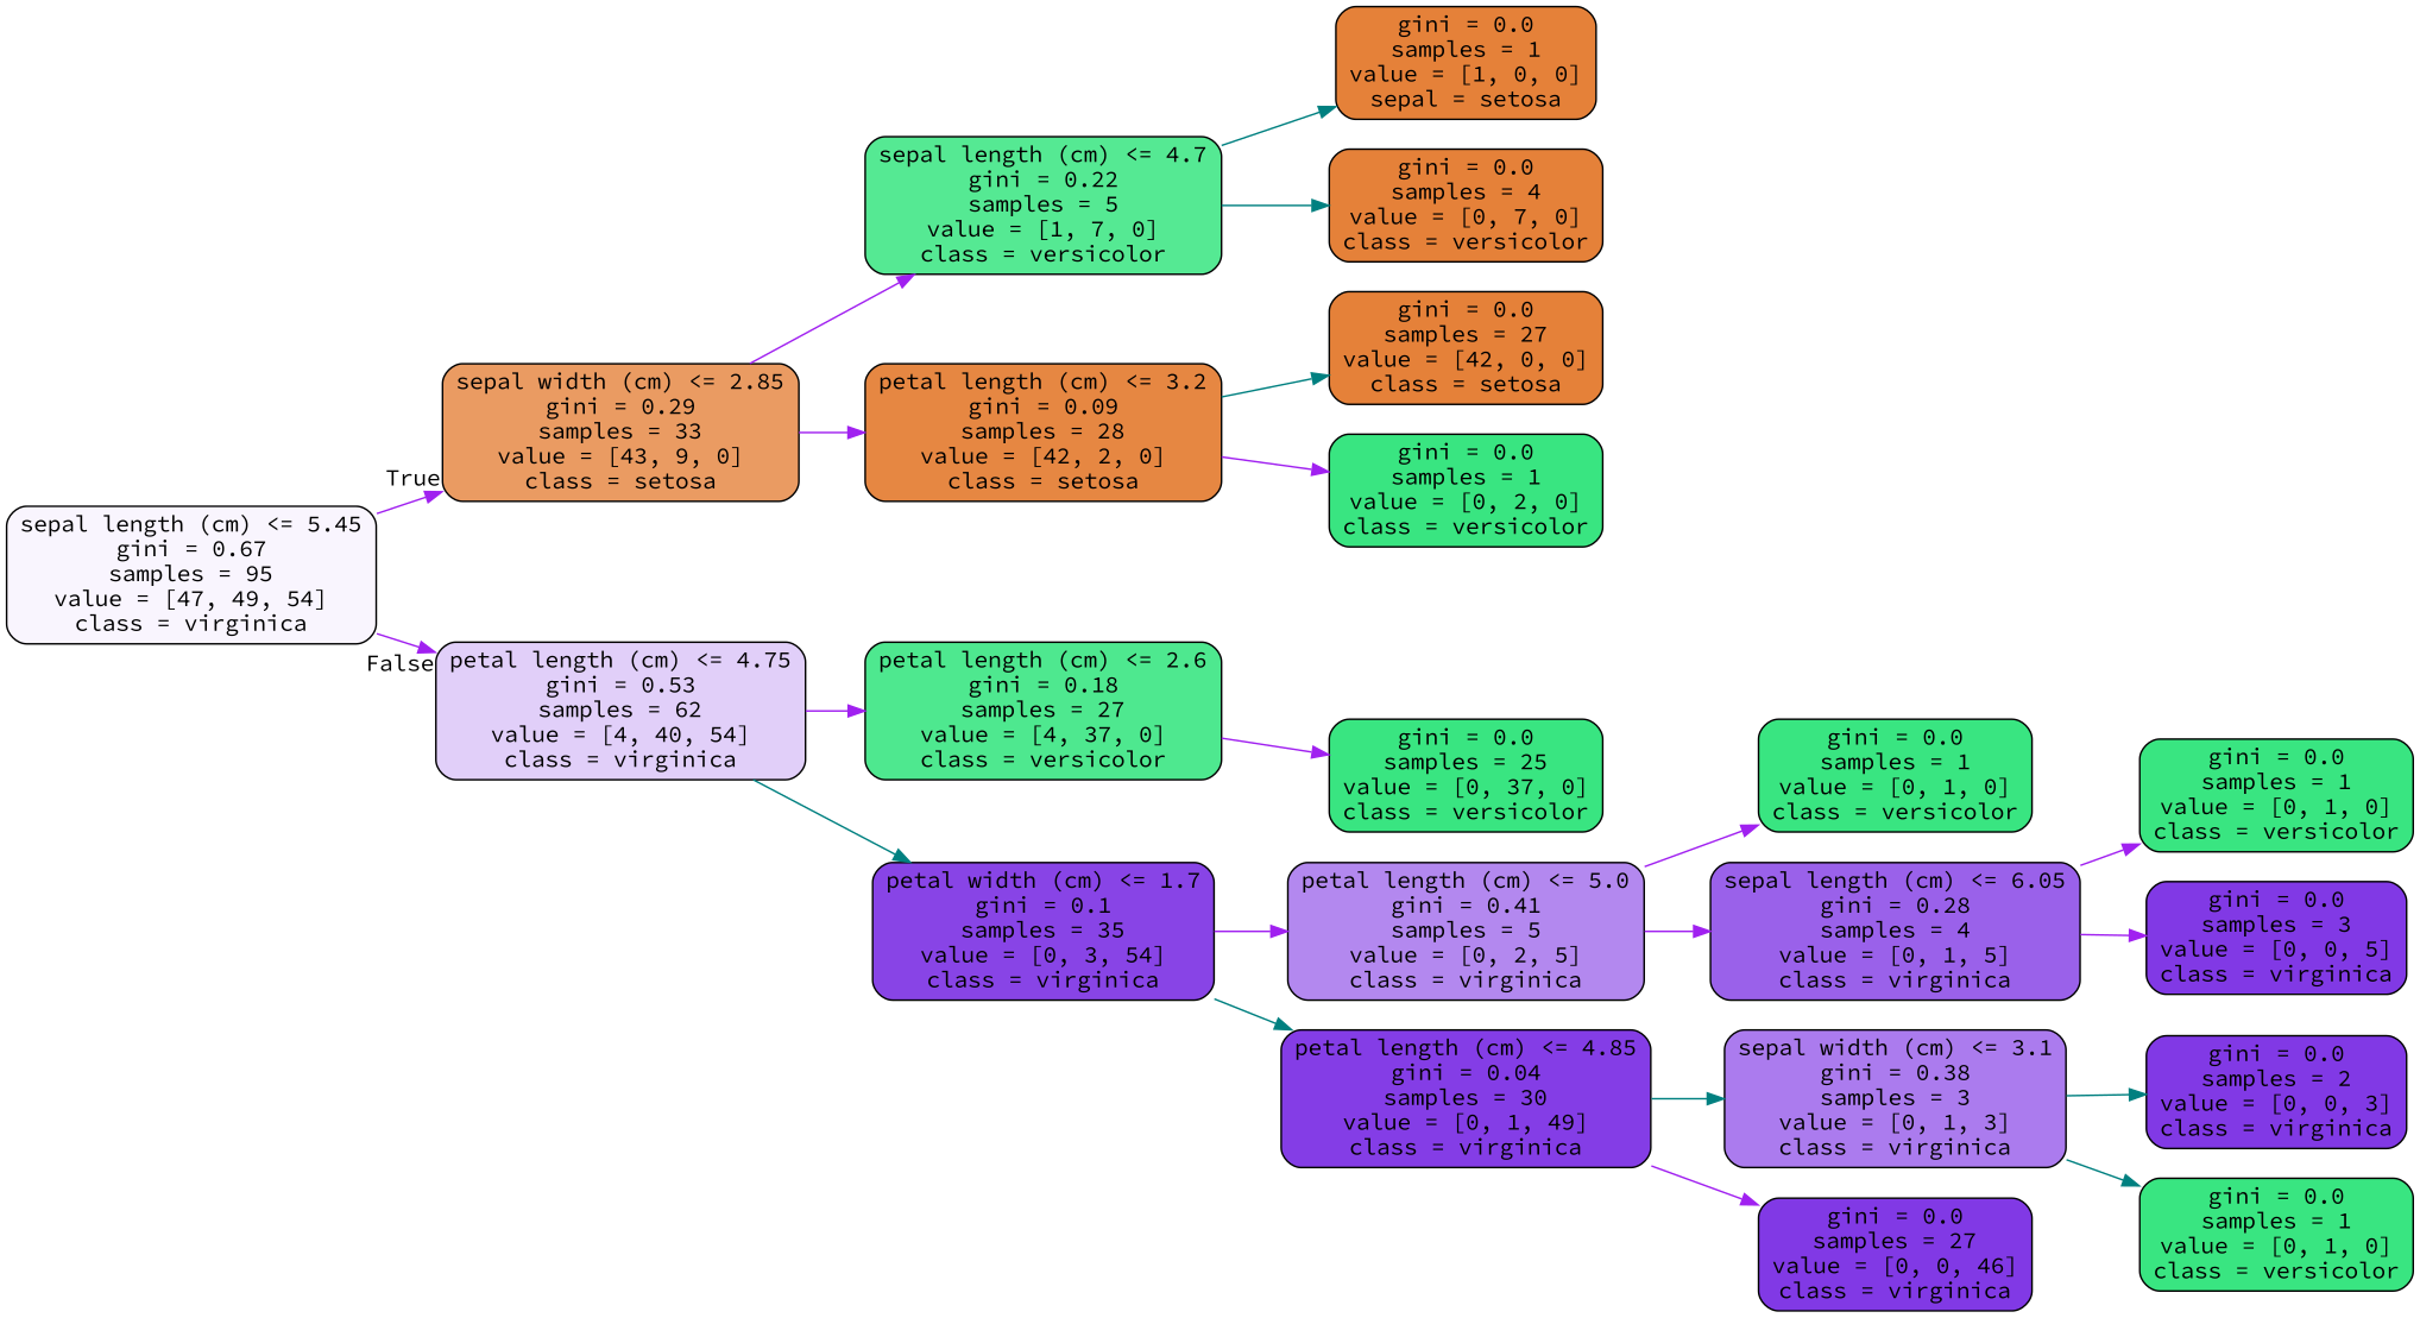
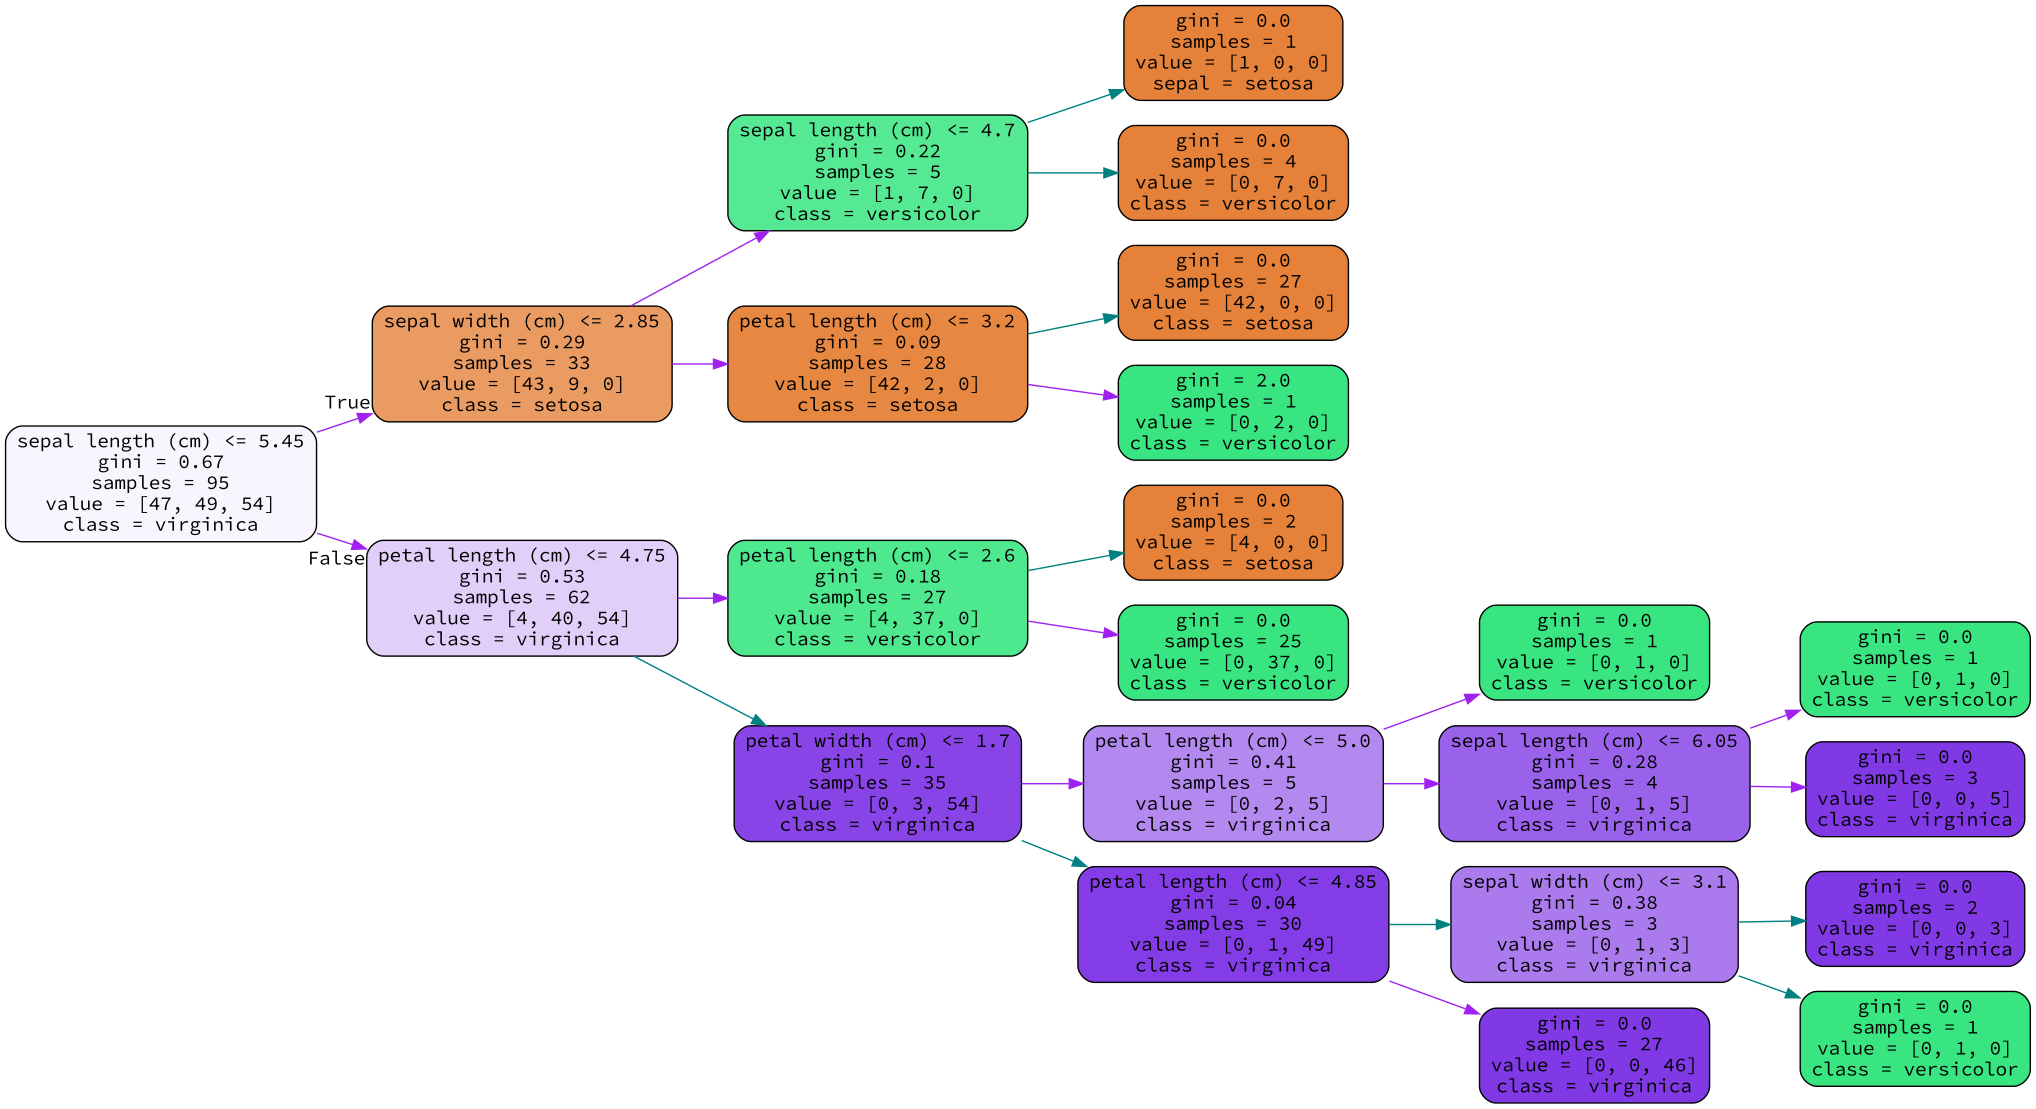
  digraph {
    fontname="Source Code Pro"
    rankdir=LR
    node [color=black fillcolor="#39e581" fontname="Source Code Pro" shape=box style="filled, rounded"]
    edge [color=purple fontname="Source Code Pro"]
    n1 [fillcolor="#f9f5fe" label="sepal length (cm) <= 5.45\ngini = 0.67\nsamples = 95\nvalue = [47, 49, 54]\nclass = virginica"]
    n2 [fillcolor="#ea9b62" label="sepal width (cm) <= 2.85\ngini = 0.29\nsamples = 33\nvalue = [43, 9, 0]\nclass = setosa"]
    n3 [fillcolor="#e1cff9" label="petal length (cm) <= 4.75\ngini = 0.53\nsamples = 62\nvalue = [4, 40, 54]\nclass = virginica"]
    n4 [fillcolor="#55e993" label="sepal length (cm) <= 4.7\ngini = 0.22\nsamples = 5\nvalue = [1, 7, 0]\nclass = versicolor"]
    n5 [fillcolor="#e68742" label="petal length (cm) <= 3.2\ngini = 0.09\nsamples = 28\nvalue = [42, 2, 0]\nclass = setosa"]
    n6 [fillcolor="#4ee88f" label="petal length (cm) <= 2.6\ngini = 0.18\nsamples = 27\nvalue = [4, 37, 0]\nclass = versicolor"]
    n7 [fillcolor="#8844e6" label="petal width (cm) <= 1.7\ngini = 0.1\nsamples = 35\nvalue = [0, 3, 54]\nclass = virginica"]
    n8 [fillcolor="#e58139" label="gini = 0.0\nsamples = 1\nvalue = [1, 0, 0]\nsepal = setosa"]
    n9 [fillcolor="#e58139" label="gini = 0.0\nsamples = 4\nvalue = [0, 7, 0]\nclass = versicolor"]
    n10 [fillcolor="#e58139" label="gini = 0.0\nsamples = 27\nvalue = [42, 0, 0]\nclass = setosa"]
-   n11 [label="gini = 0.0\nsamples = 1\nvalue = [0, 2, 0]\nclass = versicolor"]
+   n11 [label="gini = 2.0\nsamples = 1\nvalue = [0, 2, 0]\nclass = versicolor"]
+   n12 [fillcolor="#e58139" label="gini = 0.0\nsamples = 2\nvalue = [4, 0, 0]\nclass = setosa"]
    n13 [label="gini = 0.0\nsamples = 25\nvalue = [0, 37, 0]\nclass = versicolor"]
    n14 [fillcolor="#b388ef" label="petal length (cm) <= 5.0\ngini = 0.41\nsamples = 5\nvalue = [0, 2, 5]\nclass = virginica"]
    n15 [fillcolor="#843de6" label="petal length (cm) <= 4.85\ngini = 0.04\nsamples = 30\nvalue = [0, 1, 49]\nclass = virginica"]
    n16 [label="gini = 0.0\nsamples = 1\nvalue = [0, 1, 0]\nclass = versicolor"]
    n17 [fillcolor="#9a61ea" label="sepal length (cm) <= 6.05\ngini = 0.28\nsamples = 4\nvalue = [0, 1, 5]\nclass = virginica"]
    n18 [fillcolor="#ab7bee" label="sepal width (cm) <= 3.1\ngini = 0.38\nsamples = 3\nvalue = [0, 1, 3]\nclass = virginica"]
    n19 [fillcolor="#8139e5" label="gini = 0.0\nsamples = 27\nvalue = [0, 0, 46]\nclass = virginica"]
    n20 [label="gini = 0.0\nsamples = 1\nvalue = [0, 1, 0]\nclass = versicolor"]
    n21 [fillcolor="#8139e5" label="gini = 0.0\nsamples = 3\nvalue = [0, 0, 5]\nclass = virginica"]
    n22 [fillcolor="#8139e5" label="gini = 0.0\nsamples = 2\nvalue = [0, 0, 3]\nclass = virginica"]
    n23 [label="gini = 0.0\nsamples = 1\nvalue = [0, 1, 0]\nclass = versicolor"]
    n1 -> n2 [headlabel=True labelangle=45 labeldistance=2.5]
    n1 -> n3 [headlabel=False labelangle=-45 labeldistance=2.5]
    n2 -> n4
    n2 -> n5
    n3 -> n6
    n3 -> n7 [color=teal]
    n4 -> n8 [color=teal]
    n4 -> n9 [color=teal]
    n5 -> n10 [color=teal]
    n5 -> n11
+   n6 -> n12 [color=teal]
    n6 -> n13
    n7 -> n14
    n7 -> n15 [color=teal]
    n14 -> n16
    n14 -> n17
    n15 -> n18 [color=teal]
    n15 -> n19
    n17 -> n20
    n17 -> n21
    n18 -> n22 [color=teal]
    n18 -> n23 [color=teal]
  }
